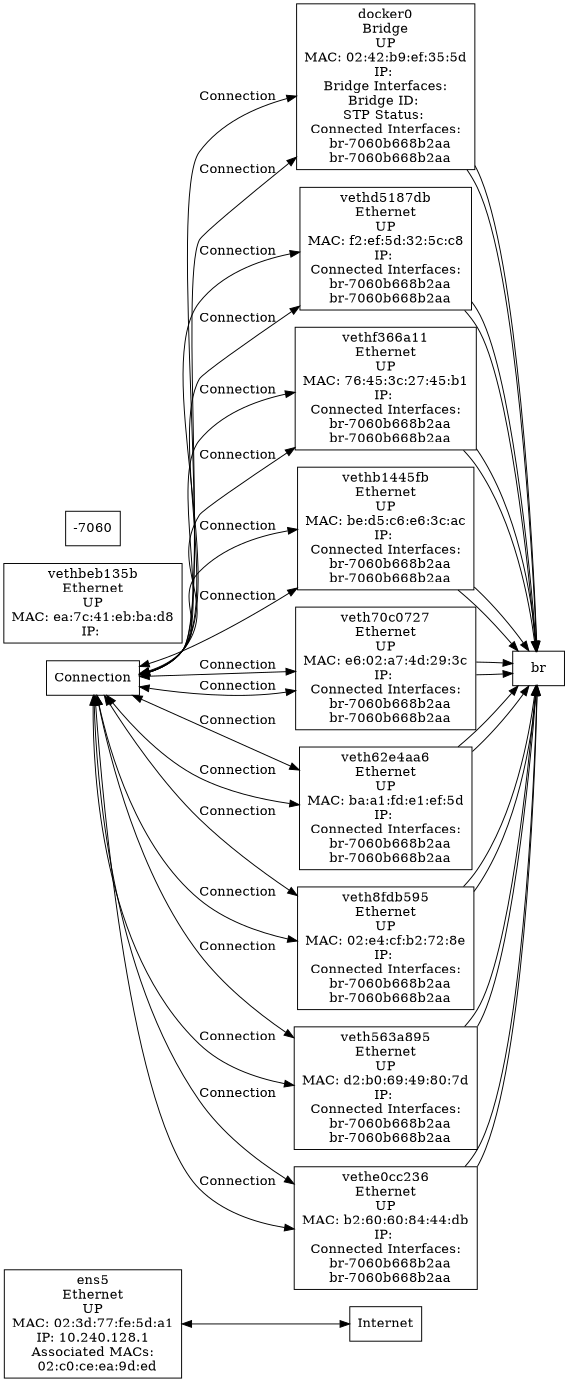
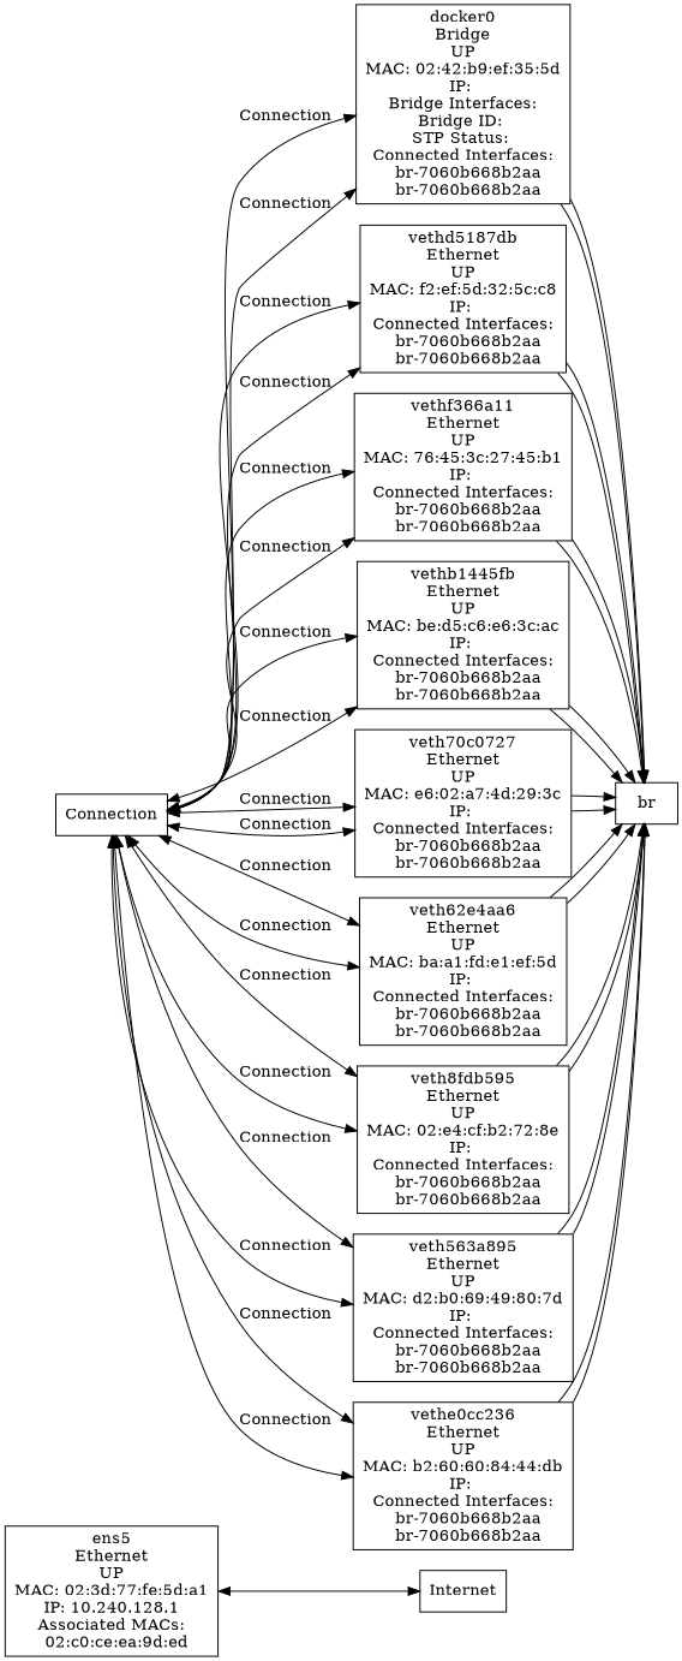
  digraph {
    rankdir=LR
    node [shape=box]
    edge [dir=both]
    n1 [label="ens5\nEthernet\nUP\nMAC: 02:3d:77:fe:5d:a1\nIP: 10.240.128.1\nAssociated MACs:\n  02:c0:ce:ea:9d:ed"]
    n2 [label=Internet shape=cloud]
    n3 [label="docker0\nBridge\nUP\nMAC: 02:42:b9:ef:35:5d\nIP: \nBridge Interfaces:\nBridge ID: \nSTP Status: \nConnected Interfaces:\n  br-7060b668b2aa\n  br-7060b668b2aa"]
    br
-   n5 [label="vethbeb135b\nEthernet\nUP\nMAC: ea:7c:41:eb:ba:d8\nIP: "]
    n6 [label="vethd5187db\nEthernet\nUP\nMAC: f2:ef:5d:32:5c:c8\nIP: \nConnected Interfaces:\n  br-7060b668b2aa\n  br-7060b668b2aa"]
-   -7060
    n8 [dir=both label=Connection]
    n9 [label="vethf366a11\nEthernet\nUP\nMAC: 76:45:3c:27:45:b1\nIP: \nConnected Interfaces:\n  br-7060b668b2aa\n  br-7060b668b2aa"]
    n10 [label="vethb1445fb\nEthernet\nUP\nMAC: be:d5:c6:e6:3c:ac\nIP: \nConnected Interfaces:\n  br-7060b668b2aa\n  br-7060b668b2aa"]
    n11 [label="veth70c0727\nEthernet\nUP\nMAC: e6:02:a7:4d:29:3c\nIP: \nConnected Interfaces:\n  br-7060b668b2aa\n  br-7060b668b2aa"]
    n12 [label="veth62e4aa6\nEthernet\nUP\nMAC: ba:a1:fd:e1:ef:5d\nIP: \nConnected Interfaces:\n  br-7060b668b2aa\n  br-7060b668b2aa"]
    n13 [label="veth8fdb595\nEthernet\nUP\nMAC: 02:e4:cf:b2:72:8e\nIP: \nConnected Interfaces:\n  br-7060b668b2aa\n  br-7060b668b2aa"]
    n14 [label="veth563a895\nEthernet\nUP\nMAC: d2:b0:69:49:80:7d\nIP: \nConnected Interfaces:\n  br-7060b668b2aa\n  br-7060b668b2aa"]
    n15 [label="vethe0cc236\nEthernet\nUP\nMAC: b2:60:60:84:44:db\nIP: \nConnected Interfaces:\n  br-7060b668b2aa\n  br-7060b668b2aa"]
    n1 -> n2
    n3 -> br [dir=""]
    n3 -> br [dir=""]
    n6 -> br [dir=""]
    n6 -> br [dir=""]
    n8 -> n3 [label=Connection]
    n8 -> n3 [label=Connection]
    n8 -> n6 [label=Connection]
    n8 -> n6 [label=Connection]
    n8 -> n9 [label=Connection]
    n8 -> n9 [label=Connection]
    n8 -> n10 [label=Connection]
    n8 -> n10 [label=Connection]
    n8 -> n11 [label=Connection]
    n8 -> n11 [label=Connection]
    n8 -> n12 [label=Connection]
    n8 -> n12 [label=Connection]
    n8 -> n13 [label=Connection]
    n8 -> n13 [label=Connection]
    n8 -> n14 [label=Connection]
    n8 -> n14 [label=Connection]
    n8 -> n15 [label=Connection]
    n8 -> n15 [label=Connection]
    n9 -> br [dir=""]
    n9 -> br [dir=""]
    n10 -> br [dir=""]
    n10 -> br [dir=""]
    n11 -> br [dir=""]
    n11 -> br [dir=""]
    n12 -> br [dir=""]
    n12 -> br [dir=""]
    n13 -> br [dir=""]
    n13 -> br [dir=""]
    n14 -> br [dir=""]
    n14 -> br [dir=""]
    n15 -> br [dir=""]
    n15 -> br [dir=""]
  }
